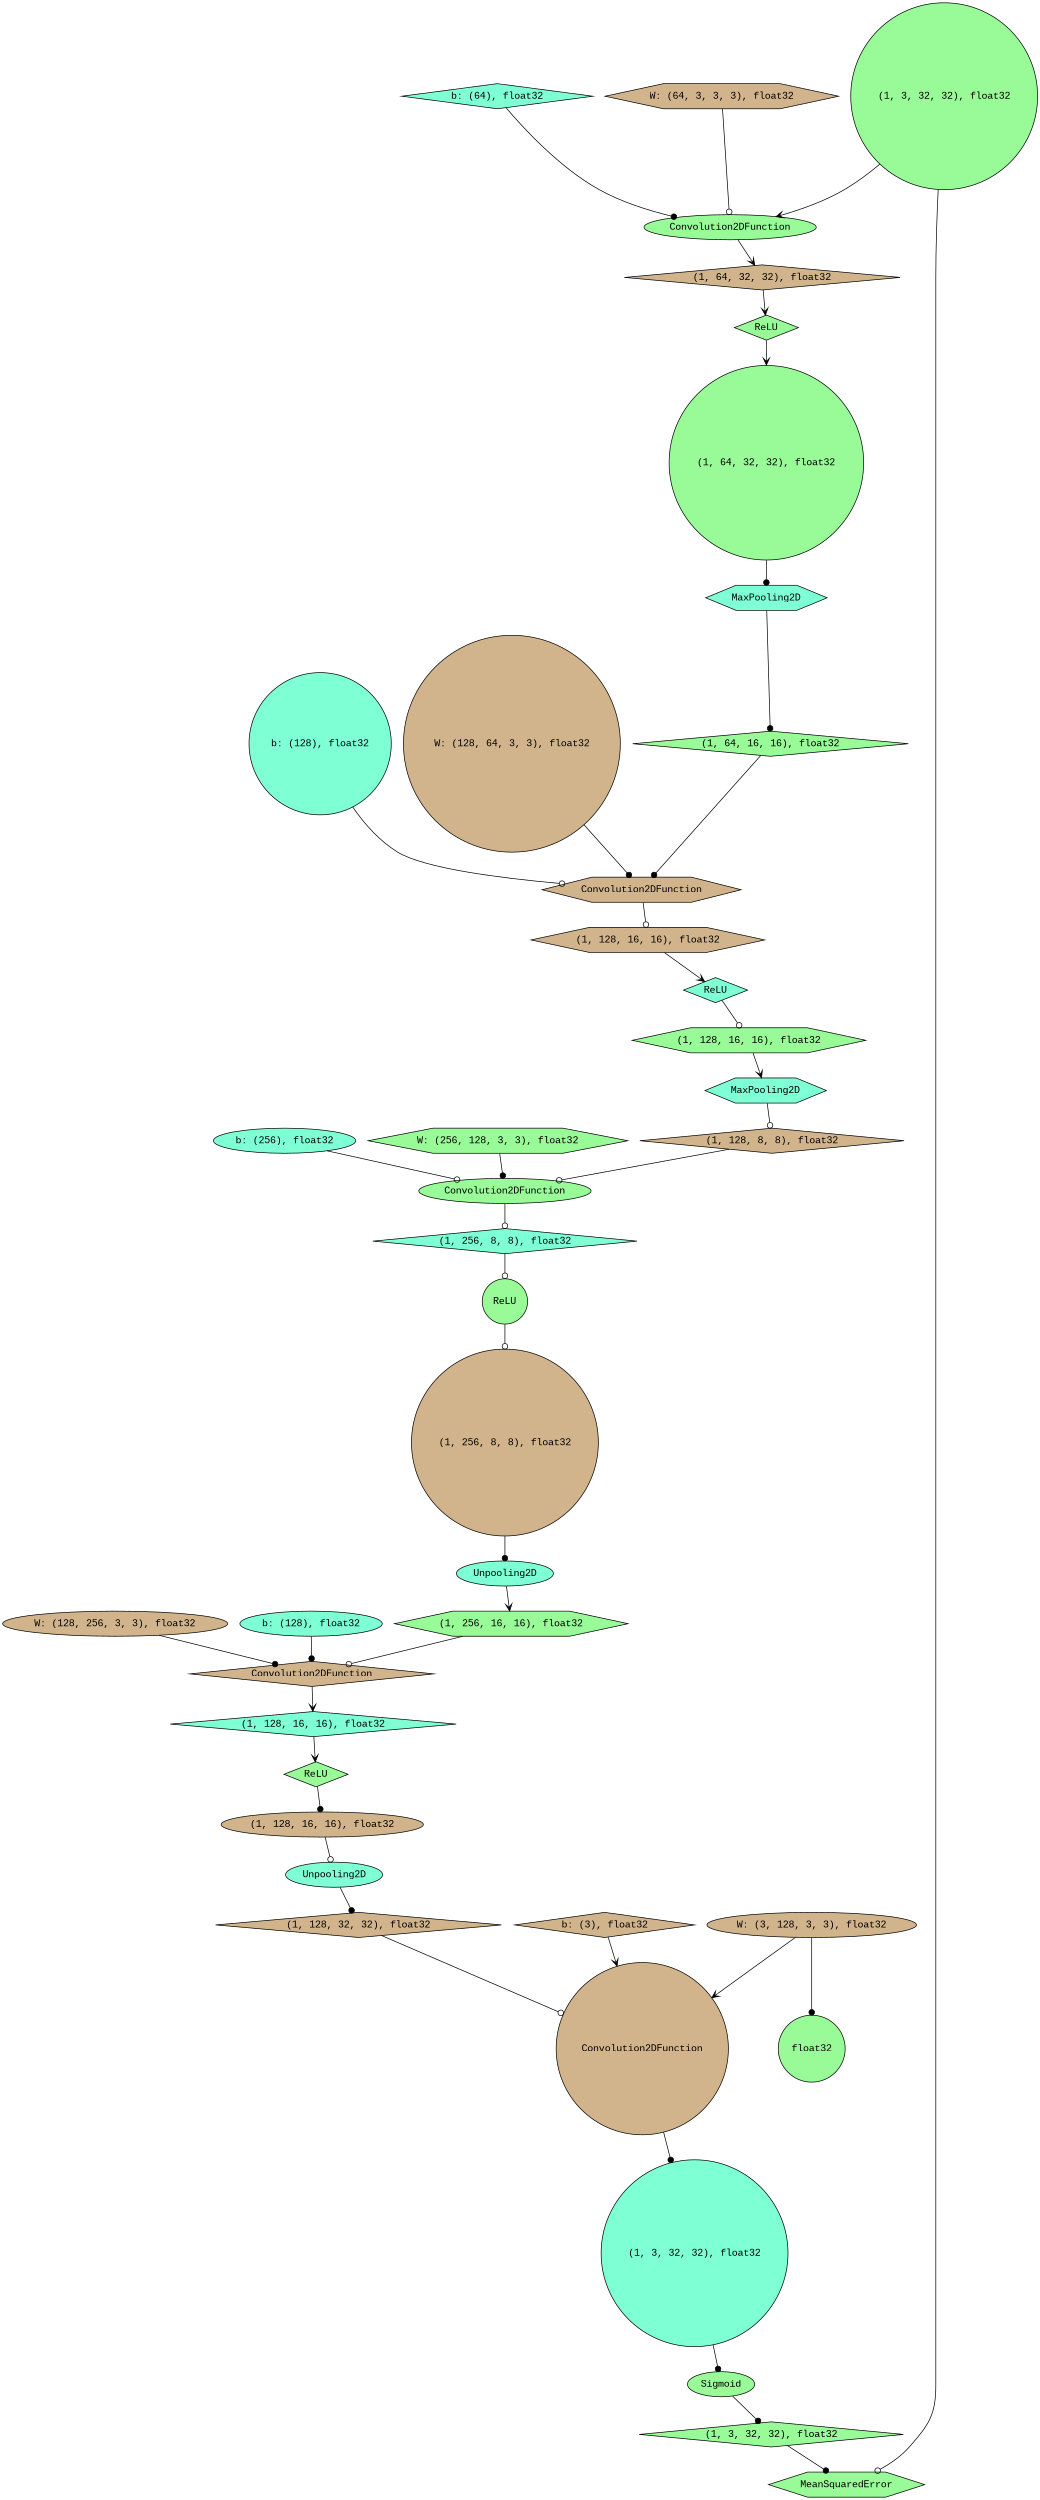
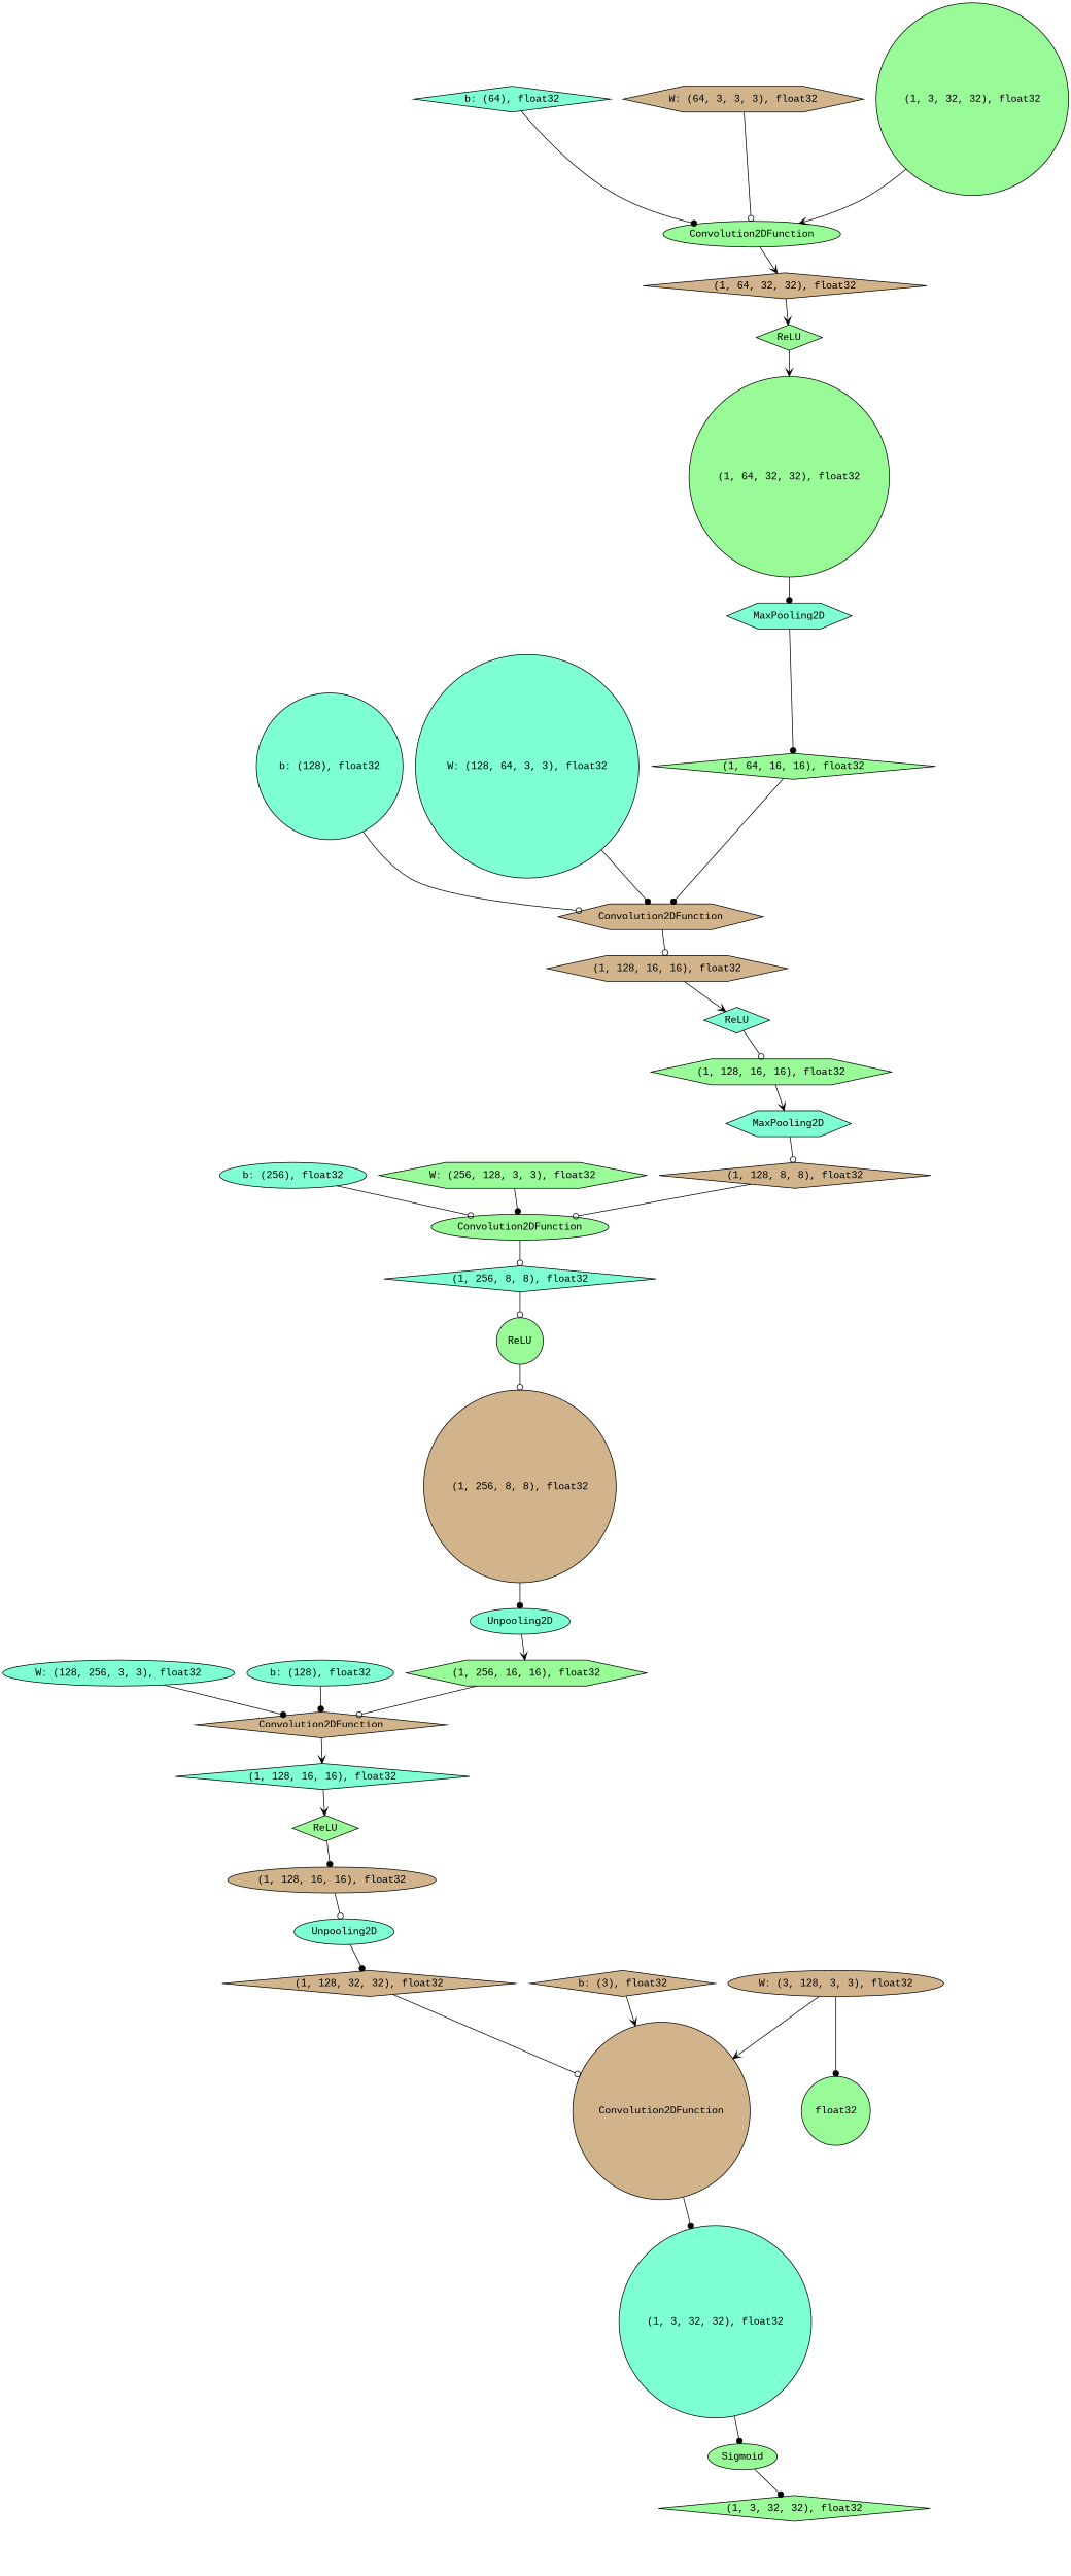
  digraph {
    fontname="Liberation Mono"
    rankdir=TB
    node [fillcolor=palegreen fontname="Liberation Mono" shape=diamond style=filled]
    edge [arrowhead=dot fontname="Liberation Mono"]
    n1 [fillcolor=aquamarine label="(1, 128, 16, 16), float32"]
    n2 [label=ReLU]
    n3 [fillcolor=tan label="(1, 128, 16, 16), float32" shape=ellipse]
    n4 [fillcolor=tan label="W: (3, 128, 3, 3), float32" shape=ellipse]
    n5 [fillcolor=tan label=Convolution2DFunction shape=circle]
    n6 [label=float32 shape=circle]
    n7 [fillcolor=aquamarine label="(1, 3, 32, 32), float32" shape=circle]
    n8 [fillcolor=aquamarine label=MaxPooling2D shape=hexagon]
    n9 [fillcolor=tan label="(1, 128, 8, 8), float32"]
    n10 [label=Convolution2DFunction shape=ellipse]
    n11 [fillcolor=tan label=Convolution2DFunction shape=hexagon]
    n12 [fillcolor=tan label="(1, 128, 16, 16), float32" shape=hexagon]
    n13 [fillcolor=aquamarine label=ReLU]
    n14 [fillcolor=aquamarine label=Unpooling2D shape=ellipse]
    n15 [fillcolor=tan label="(1, 128, 32, 32), float32"]
    n16 [fillcolor=tan label="W: (64, 3, 3, 3), float32" shape=hexagon]
    n17 [label=Convolution2DFunction shape=ellipse]
    n18 [fillcolor=tan label="(1, 64, 32, 32), float32"]
    n19 [label="(1, 128, 16, 16), float32" shape=hexagon]
    n20 [fillcolor=tan label="b: (3), float32"]
    n21 [fillcolor=aquamarine label="b: (256), float32" shape=ellipse]
    n22 [fillcolor=aquamarine label="(1, 256, 8, 8), float32"]
    n23 [label=Sigmoid shape=ellipse]
    n24 [label="(1, 3, 32, 32), float32"]
-   n25 [label=MeanSquaredError shape=hexagon]
    n26 [label="(1, 3, 32, 32), float32" shape=circle]
    n27 [label="W: (256, 128, 3, 3), float32" shape=hexagon]
    n28 [label=ReLU shape=circle]
    n29 [label=ReLU]
    n30 [fillcolor=tan label="(1, 256, 8, 8), float32" shape=circle]
    n31 [fillcolor=aquamarine label=Unpooling2D shape=ellipse]
    n32 [label="(1, 64, 32, 32), float32" shape=circle]
    n33 [fillcolor=aquamarine label=MaxPooling2D shape=hexagon]
    n34 [label="(1, 64, 16, 16), float32"]
    n35 [fillcolor=aquamarine label="b: (128), float32" shape=circle]
    n36 [fillcolor=aquamarine label="b: (64), float32"]
    n37 [label="(1, 256, 16, 16), float32" shape=hexagon]
    n38 [fillcolor=tan label=Convolution2DFunction]
-   n39 [fillcolor=tan label="W: (128, 64, 3, 3), float32" shape=circle]
-   n40 [fillcolor=tan label="W: (128, 256, 3, 3), float32" shape=ellipse]
+   n39 [fillcolor=aquamarine label="W: (128, 64, 3, 3), float32" shape=circle]
+   n40 [fillcolor=aquamarine label="W: (128, 256, 3, 3), float32" shape=ellipse]
    n41 [fillcolor=aquamarine label="b: (128), float32" shape=ellipse]
    n1 -> n2 [arrowhead=vee]
    n2 -> n3
    n3 -> n14 [arrowhead=odot]
    n4 -> n5 [arrowhead=vee]
    n4 -> n6
    n5 -> n7
    n7 -> n23
    n8 -> n9 [arrowhead=odot]
    n9 -> n10 [arrowhead=odot]
    n10 -> n22 [arrowhead=odot]
    n11 -> n12 [arrowhead=odot]
    n12 -> n13 [arrowhead=vee]
    n13 -> n19 [arrowhead=odot]
    n14 -> n15
    n15 -> n5 [arrowhead=odot]
    n16 -> n17 [arrowhead=odot]
    n17 -> n18 [arrowhead=vee]
    n18 -> n29 [arrowhead=vee]
    n19 -> n8 [arrowhead=vee]
    n20 -> n5 [arrowhead=vee]
    n21 -> n10 [arrowhead=odot]
    n22 -> n28 [arrowhead=odot]
    n23 -> n24
-   n24 -> n25
    n26 -> n17 [arrowhead=vee]
-   n26 -> n25 [arrowhead=odot]
    n27 -> n10
    n28 -> n30 [arrowhead=odot]
    n29 -> n32 [arrowhead=vee]
    n30 -> n31
    n31 -> n37 [arrowhead=vee]
    n32 -> n33
    n33 -> n34
    n34 -> n11
    n35 -> n11 [arrowhead=odot]
    n36 -> n17
    n37 -> n38 [arrowhead=odot]
    n38 -> n1 [arrowhead=vee]
    n39 -> n11
    n40 -> n38
    n41 -> n38
  }
